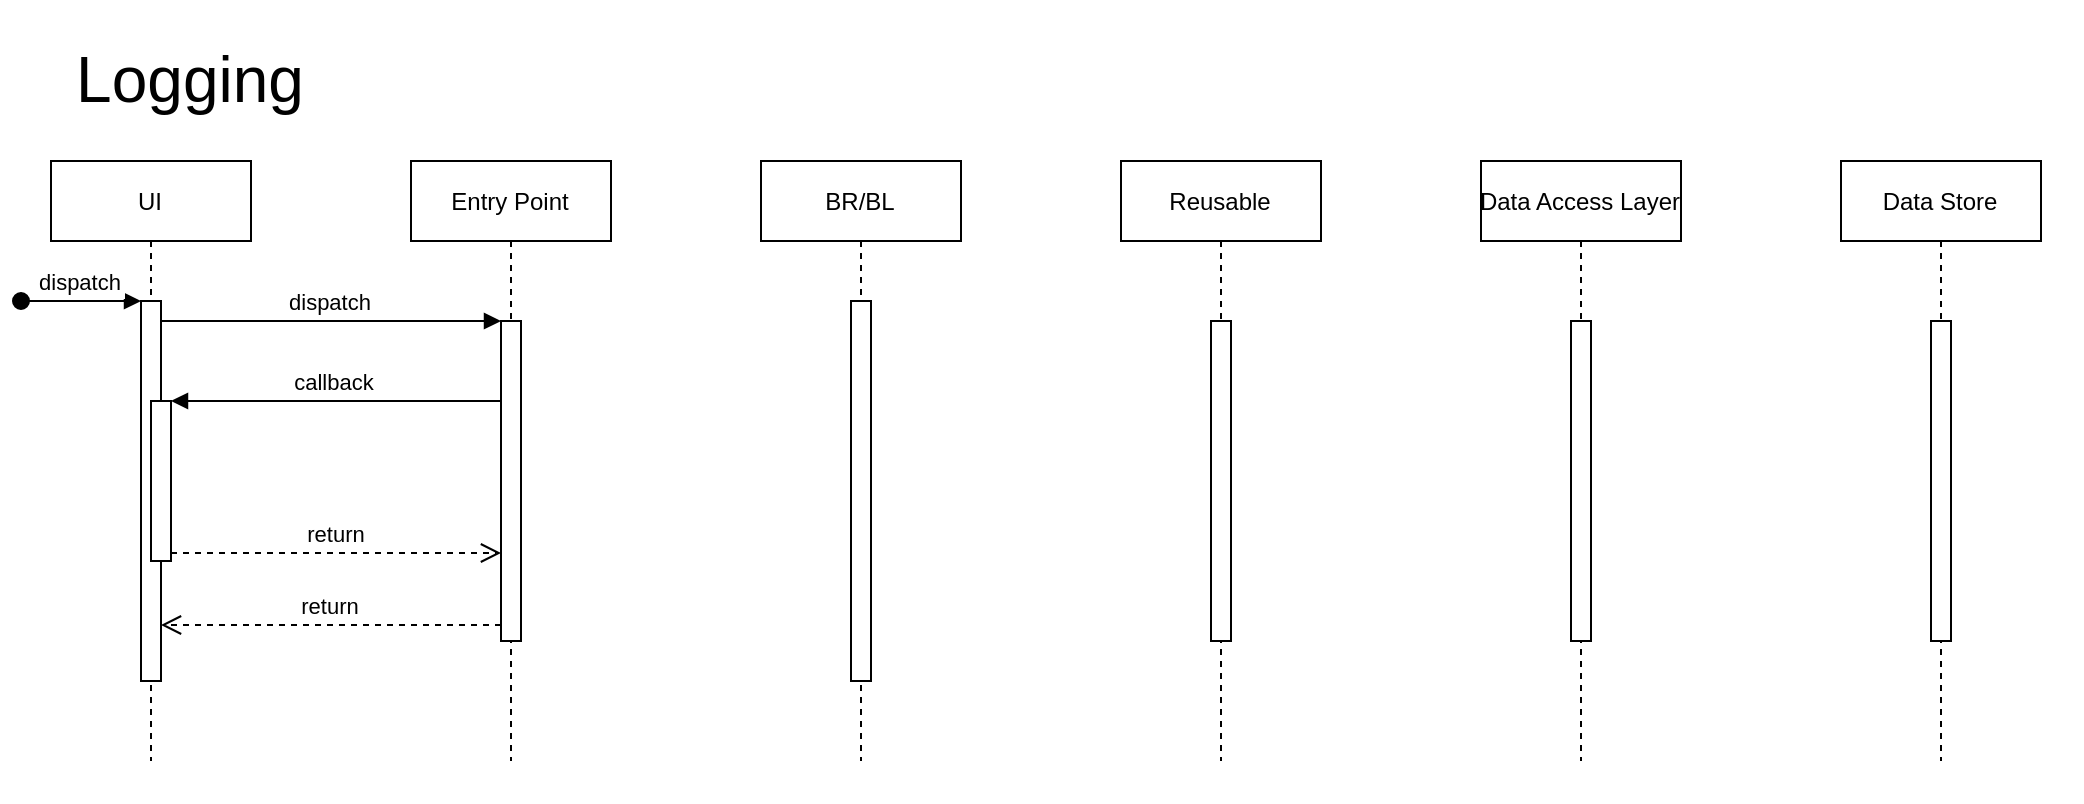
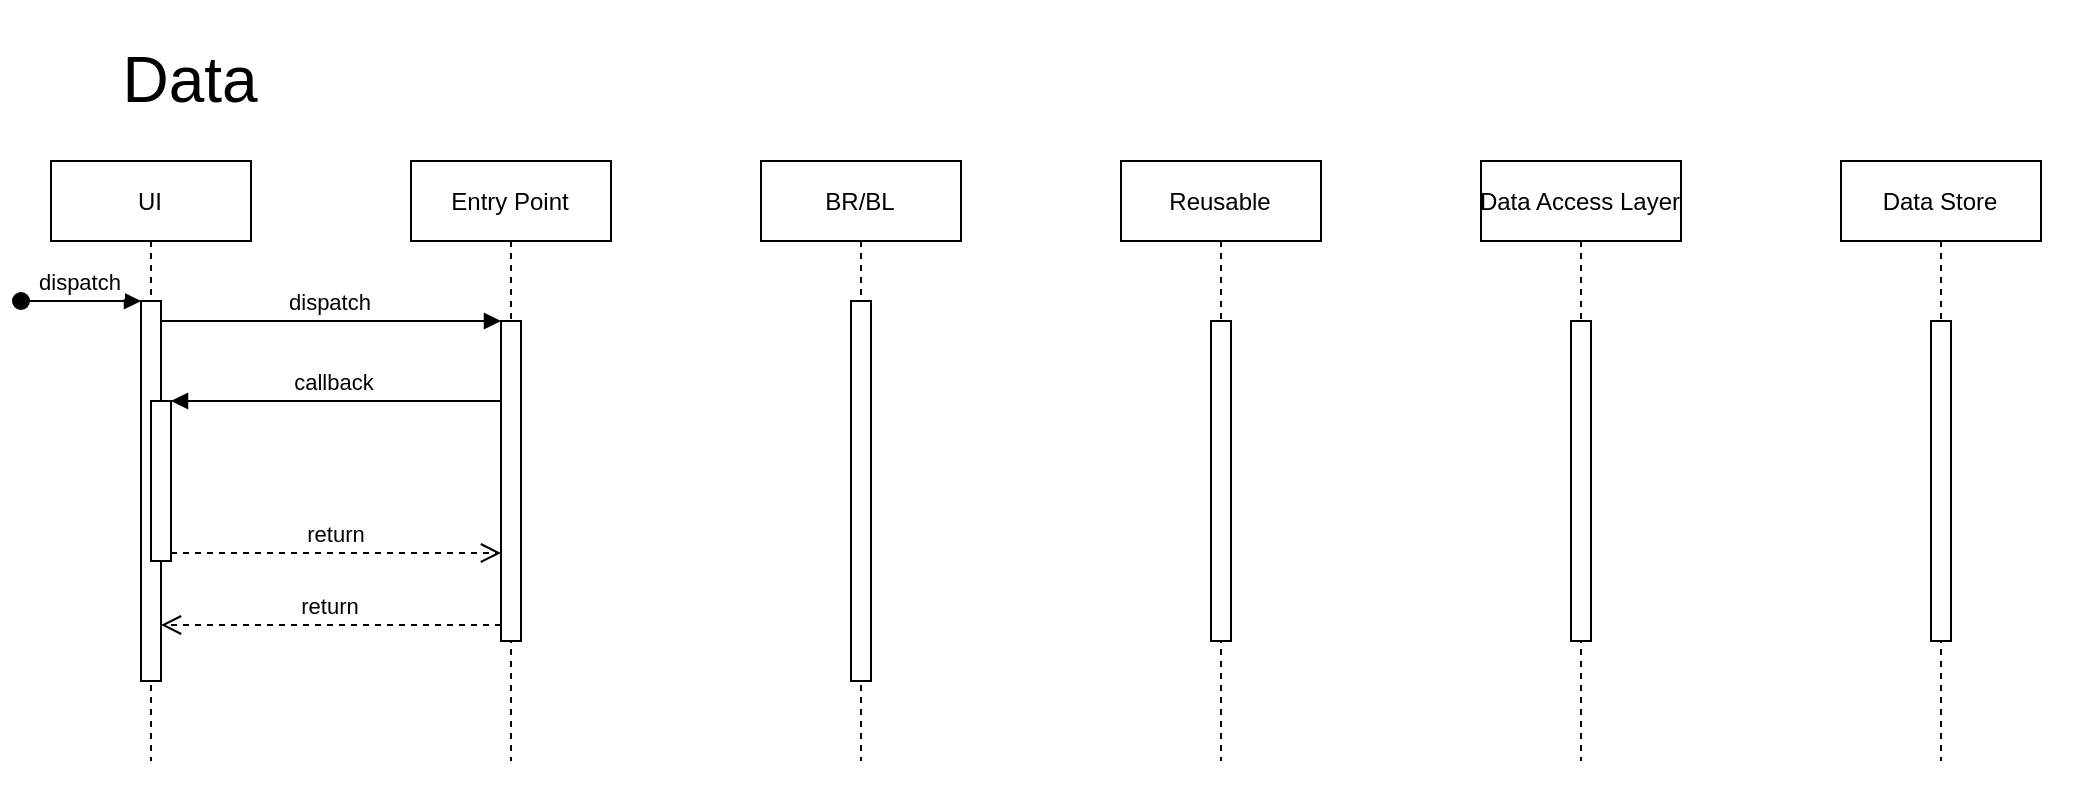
  <mxCell id="0" />
  <mxCell id="1" parent="0" />
  <mxCell id="2" value="UI" style="shape=umlLifeline;perimeter=lifelinePerimeter;container=1;collapsible=0;recursiveResize=0;rounded=0;shadow=0;strokeWidth=1;" parent="1" vertex="1"><mxGeometry x="25" y="80" width="100" height="300" as="geometry" /></mxCell>
  <mxCell id="3" value="" style="points=[];perimeter=orthogonalPerimeter;rounded=0;shadow=0;strokeWidth=1;" parent="2" vertex="1"><mxGeometry x="45" y="70" width="10" height="190" as="geometry" /></mxCell>
  <mxCell id="4" value="dispatch" style="verticalAlign=bottom;startArrow=oval;endArrow=block;startSize=8;shadow=0;strokeWidth=1;" parent="2" target="3" edge="1"><mxGeometry relative="1" as="geometry"><mxPoint x="-15" y="70" as="sourcePoint" /></mxGeometry></mxCell>
  <mxCell id="5" value="" style="points=[];perimeter=orthogonalPerimeter;rounded=0;shadow=0;strokeWidth=1;" parent="2" vertex="1"><mxGeometry x="50" y="120" width="10" height="80" as="geometry" /></mxCell>
  <mxCell id="6" value="Entry Point" style="shape=umlLifeline;perimeter=lifelinePerimeter;container=1;collapsible=0;recursiveResize=0;rounded=0;shadow=0;strokeWidth=1;" parent="1" vertex="1"><mxGeometry x="205" y="80" width="100" height="300" as="geometry" /></mxCell>
  <mxCell id="7" value="" style="points=[];perimeter=orthogonalPerimeter;rounded=0;shadow=0;strokeWidth=1;" parent="6" vertex="1"><mxGeometry x="45" y="80" width="10" height="160" as="geometry" /></mxCell>
  <mxCell id="8" value="return" style="verticalAlign=bottom;endArrow=open;dashed=1;endSize=8;exitX=0;exitY=0.95;shadow=0;strokeWidth=1;" parent="1" source="7" target="3" edge="1"><mxGeometry relative="1" as="geometry"><mxPoint x="180" y="236" as="targetPoint" /></mxGeometry></mxCell>
  <mxCell id="9" value="dispatch" style="verticalAlign=bottom;endArrow=block;entryX=0;entryY=0;shadow=0;strokeWidth=1;" parent="1" source="3" target="7" edge="1"><mxGeometry relative="1" as="geometry"><mxPoint x="180" y="160" as="sourcePoint" /></mxGeometry></mxCell>
  <mxCell id="10" value="callback" style="verticalAlign=bottom;endArrow=block;entryX=1;entryY=0;shadow=0;strokeWidth=1;" parent="1" source="7" target="5" edge="1"><mxGeometry relative="1" as="geometry"><mxPoint x="145" y="200" as="sourcePoint" /></mxGeometry></mxCell>
  <mxCell id="11" value="return" style="verticalAlign=bottom;endArrow=open;dashed=1;endSize=8;exitX=1;exitY=0.95;shadow=0;strokeWidth=1;" parent="1" source="5" target="7" edge="1"><mxGeometry relative="1" as="geometry"><mxPoint x="145" y="257" as="targetPoint" /></mxGeometry></mxCell>
  <mxCell id="12" value="BR/BL" style="shape=umlLifeline;perimeter=lifelinePerimeter;container=1;collapsible=0;recursiveResize=0;rounded=0;shadow=0;strokeWidth=1;" vertex="1" parent="1"><mxGeometry x="380" y="80" width="100" height="300" as="geometry" /></mxCell>
  <mxCell id="13" value="" style="points=[];perimeter=orthogonalPerimeter;rounded=0;shadow=0;strokeWidth=1;" vertex="1" parent="12"><mxGeometry x="45" y="70" width="10" height="190" as="geometry" /></mxCell>
  <mxCell id="14" value="Reusable" style="shape=umlLifeline;perimeter=lifelinePerimeter;container=1;collapsible=0;recursiveResize=0;rounded=0;shadow=0;strokeWidth=1;" vertex="1" parent="1"><mxGeometry x="560" y="80" width="100" height="300" as="geometry" /></mxCell>
  <mxCell id="15" value="" style="points=[];perimeter=orthogonalPerimeter;rounded=0;shadow=0;strokeWidth=1;" vertex="1" parent="14"><mxGeometry x="45" y="80" width="10" height="160" as="geometry" /></mxCell>
  <mxCell id="16" value="Data Access Layer" style="shape=umlLifeline;perimeter=lifelinePerimeter;container=1;collapsible=0;recursiveResize=0;rounded=0;shadow=0;strokeWidth=1;" vertex="1" parent="1"><mxGeometry x="740" y="80" width="100" height="300" as="geometry" /></mxCell>
  <mxCell id="17" value="" style="points=[];perimeter=orthogonalPerimeter;rounded=0;shadow=0;strokeWidth=1;" vertex="1" parent="16"><mxGeometry x="45" y="80" width="10" height="160" as="geometry" /></mxCell>
  <mxCell id="18" value="Data Store" style="shape=umlLifeline;perimeter=lifelinePerimeter;container=1;collapsible=0;recursiveResize=0;rounded=0;shadow=0;strokeWidth=1;" vertex="1" parent="1"><mxGeometry x="920" y="80" width="100" height="300" as="geometry" /></mxCell>
  <mxCell id="19" value="" style="points=[];perimeter=orthogonalPerimeter;rounded=0;shadow=0;strokeWidth=1;" vertex="1" parent="18"><mxGeometry x="45" y="80" width="10" height="160" as="geometry" /></mxCell>
- <mxCell id="20" value="&lt;font style=&quot;font-size: 32px&quot;&gt;Logging&lt;/font&gt;" style="text;html=1;strokeColor=none;fillColor=none;align=center;verticalAlign=middle;whiteSpace=wrap;rounded=0;" vertex="1" parent="1"><mxGeometry x="20" y="20" width="150" height="40" as="geometry" /></mxCell>
+ <mxCell id="20" value="&lt;font style=&quot;font-size: 32px&quot;&gt;Data&lt;/font&gt;" style="text;html=1;strokeColor=none;fillColor=none;align=center;verticalAlign=middle;whiteSpace=wrap;rounded=0;" vertex="1" parent="1"><mxGeometry x="20" y="20" width="150" height="40" as="geometry" /></mxCell>
